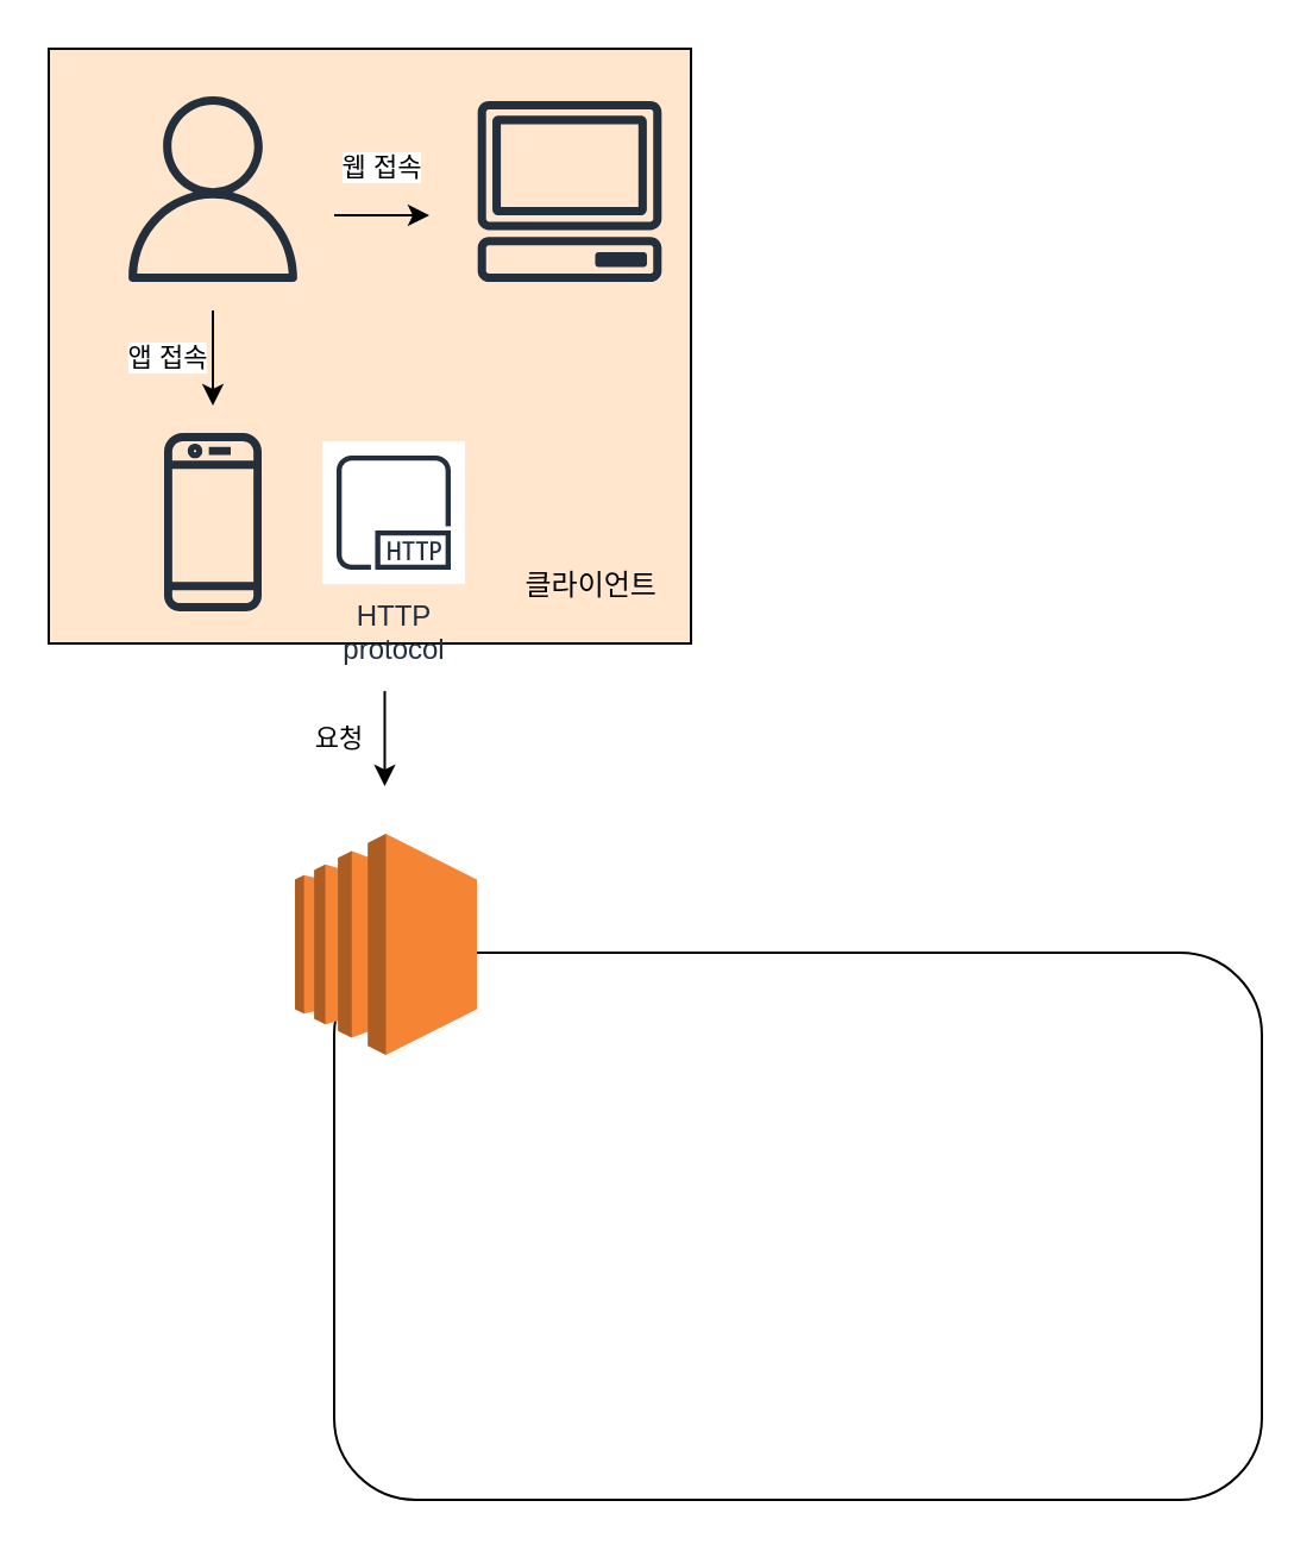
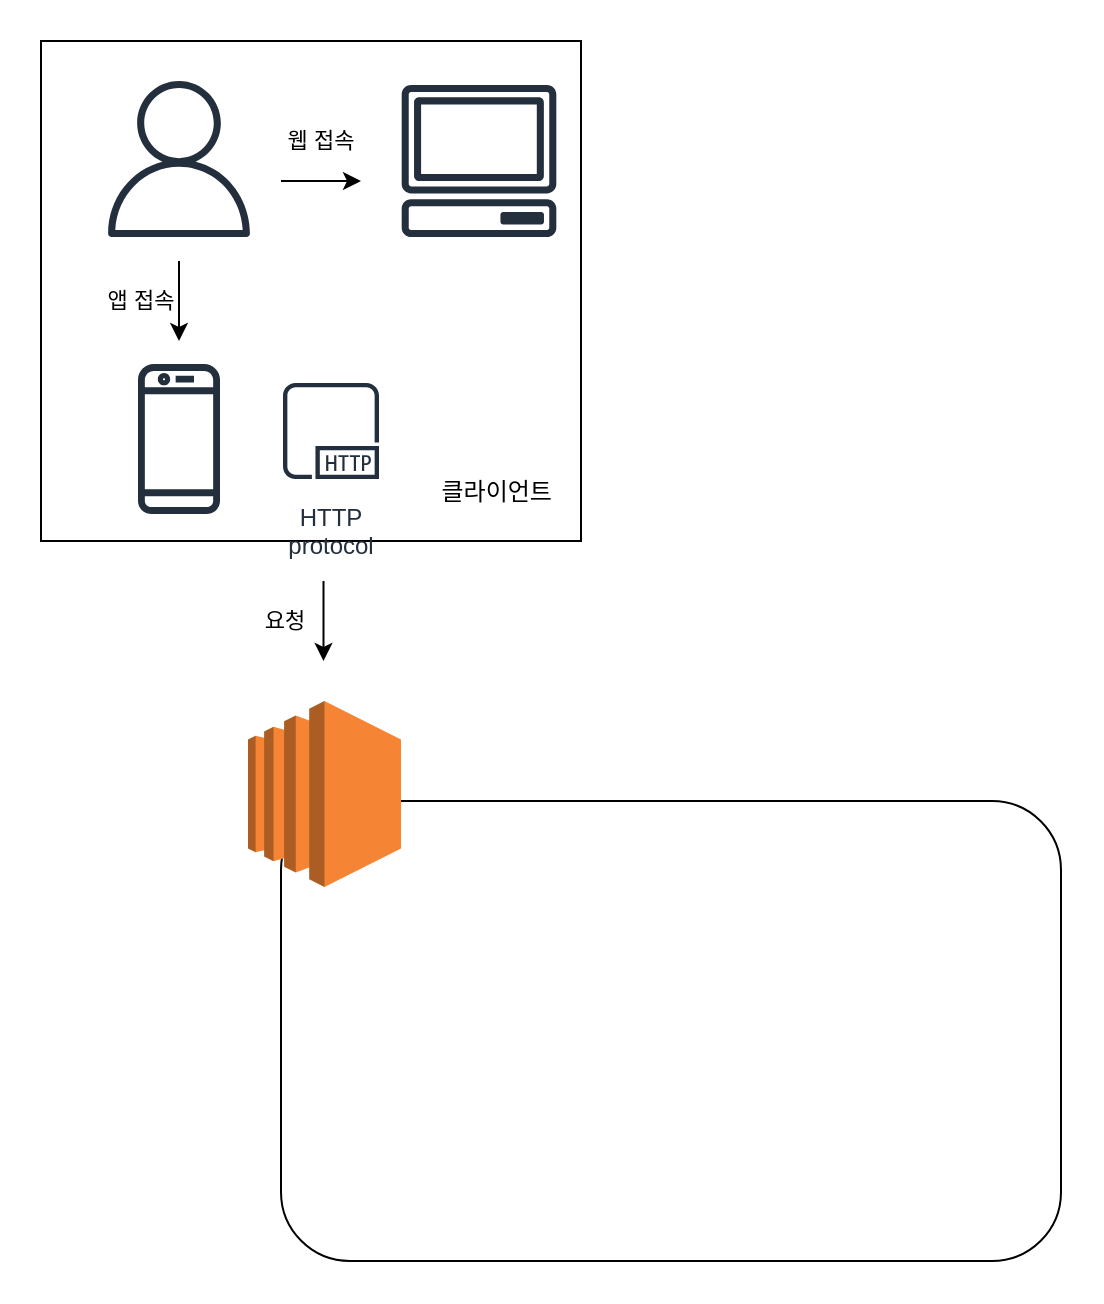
  <mxCell id="0" />
  <mxCell id="1" parent="0" />
  <mxCell id="2" value="" style="rounded=1;whiteSpace=wrap;html=1;" vertex="1" parent="1"><mxGeometry x="140" y="400" width="390" height="230" as="geometry" /></mxCell>
- <mxCell id="3" value="&lt;span style=&quot;white-space: pre;&quot;&gt;&#09;&lt;/span&gt;&lt;span style=&quot;white-space: pre;&quot;&gt;&#09;&lt;/span&gt;&lt;span style=&quot;white-space: pre;&quot;&gt;&#09;&lt;/span&gt;&lt;span style=&quot;white-space: pre;&quot;&gt;&#09;&lt;/span&gt;&lt;span style=&quot;white-space: pre;&quot;&gt;&#09;&lt;/span&gt;&lt;br&gt;&lt;br&gt;&lt;br&gt;&lt;br&gt;&lt;br&gt;&lt;br&gt;&lt;br&gt;&lt;br&gt;&lt;br&gt;&lt;br&gt;&lt;br&gt;&lt;br&gt;&lt;br&gt;&lt;br&gt;&lt;span style=&quot;white-space: pre;&quot;&gt;&#09;&lt;/span&gt;&lt;span style=&quot;white-space: pre;&quot;&gt;&#09;&lt;/span&gt;&lt;span style=&quot;white-space: pre;&quot;&gt;&#09;&lt;/span&gt;&lt;span style=&quot;white-space: pre;&quot;&gt;&#09;&lt;span style=&quot;white-space: pre;&quot;&gt;&#09;&lt;/span&gt;&lt;span style=&quot;white-space: pre;&quot;&gt;&#09;&lt;/span&gt;&lt;span style=&quot;white-space: pre;&quot;&gt;&#09;&lt;/span&gt;&lt;/span&gt;클라이언트" style="rounded=0;whiteSpace=wrap;html=1;fillColor=#ffe6cc;" vertex="1" parent="1"><mxGeometry x="20" y="20" width="270" height="250" as="geometry" /></mxCell>
+ <mxCell id="3" value="&lt;span style=&quot;white-space: pre;&quot;&gt;&#09;&lt;/span&gt;&lt;span style=&quot;white-space: pre;&quot;&gt;&#09;&lt;/span&gt;&lt;span style=&quot;white-space: pre;&quot;&gt;&#09;&lt;/span&gt;&lt;span style=&quot;white-space: pre;&quot;&gt;&#09;&lt;/span&gt;&lt;span style=&quot;white-space: pre;&quot;&gt;&#09;&lt;/span&gt;&lt;br&gt;&lt;br&gt;&lt;br&gt;&lt;br&gt;&lt;br&gt;&lt;br&gt;&lt;br&gt;&lt;br&gt;&lt;br&gt;&lt;br&gt;&lt;br&gt;&lt;br&gt;&lt;br&gt;&lt;br&gt;&lt;span style=&quot;white-space: pre;&quot;&gt;&#09;&lt;/span&gt;&lt;span style=&quot;white-space: pre;&quot;&gt;&#09;&lt;/span&gt;&lt;span style=&quot;white-space: pre;&quot;&gt;&#09;&lt;/span&gt;&lt;span style=&quot;white-space: pre;&quot;&gt;&#09;&lt;span style=&quot;white-space: pre;&quot;&gt;&#09;&lt;/span&gt;&lt;span style=&quot;white-space: pre;&quot;&gt;&#09;&lt;/span&gt;&lt;span style=&quot;white-space: pre;&quot;&gt;&#09;&lt;/span&gt;&lt;/span&gt;클라이언트" style="rounded=0;whiteSpace=wrap;html=1;" vertex="1" parent="1"><mxGeometry x="20" y="20" width="270" height="250" as="geometry" /></mxCell>
  <mxCell id="4" value="" style="sketch=0;outlineConnect=0;fontColor=#232F3E;gradientColor=none;fillColor=#232F3D;strokeColor=none;dashed=0;verticalLabelPosition=bottom;verticalAlign=top;align=center;html=1;fontSize=12;fontStyle=0;aspect=fixed;pointerEvents=1;shape=mxgraph.aws4.user;" vertex="1" parent="1"><mxGeometry x="50" y="40" width="78" height="78" as="geometry" /></mxCell>
  <mxCell id="5" value="" style="sketch=0;outlineConnect=0;fontColor=#232F3E;gradientColor=none;fillColor=#232F3D;strokeColor=none;dashed=0;verticalLabelPosition=bottom;verticalAlign=top;align=center;html=1;fontSize=12;fontStyle=0;aspect=fixed;pointerEvents=1;shape=mxgraph.aws4.mobile_client;" vertex="1" parent="1"><mxGeometry x="68.5" y="180" width="41" height="78" as="geometry" /></mxCell>
  <mxCell id="6" value="" style="sketch=0;outlineConnect=0;fontColor=#232F3E;gradientColor=none;fillColor=#232F3D;strokeColor=none;dashed=0;verticalLabelPosition=bottom;verticalAlign=top;align=center;html=1;fontSize=12;fontStyle=0;aspect=fixed;pointerEvents=1;shape=mxgraph.aws4.client;" vertex="1" parent="1"><mxGeometry x="200" y="42" width="78" height="76" as="geometry" /></mxCell>
  <mxCell id="7" value="HTTP&#10;protocol" style="sketch=0;outlineConnect=0;fontColor=#232F3E;gradientColor=none;strokeColor=#232F3E;fillColor=#ffffff;dashed=0;verticalLabelPosition=bottom;verticalAlign=top;align=center;html=1;fontSize=12;fontStyle=0;aspect=fixed;shape=mxgraph.aws4.resourceIcon;resIcon=mxgraph.aws4.http_protocol;" vertex="1" parent="1"><mxGeometry x="135" y="185" width="60" height="60" as="geometry" /></mxCell>
  <mxCell id="8" value="웹 접속" style="endArrow=classic;html=1;rounded=0;" edge="1" parent="1"><mxGeometry y="20" width="50" height="50" relative="1" as="geometry"><mxPoint x="140" y="90" as="sourcePoint" /><mxPoint x="180" y="90" as="targetPoint" /><mxPoint as="offset" /></mxGeometry></mxCell>
  <mxCell id="9" value="앱 접속" style="endArrow=classic;html=1;rounded=0;" edge="1" parent="1"><mxGeometry y="-19" width="50" height="50" relative="1" as="geometry"><mxPoint x="89" y="130" as="sourcePoint" /><mxPoint x="89" y="170" as="targetPoint" /><mxPoint as="offset" /></mxGeometry></mxCell>
  <mxCell id="10" value="" style="outlineConnect=0;dashed=0;verticalLabelPosition=bottom;verticalAlign=top;align=center;html=1;shape=mxgraph.aws3.ec2;fillColor=#F58534;gradientColor=none;" vertex="1" parent="1"><mxGeometry x="123.5" y="350" width="76.5" height="93" as="geometry" /></mxCell>
  <mxCell id="11" value="요청" style="endArrow=classic;html=1;rounded=0;" edge="1" parent="1"><mxGeometry y="-19" width="50" height="50" relative="1" as="geometry"><mxPoint x="161.25" y="290" as="sourcePoint" /><mxPoint x="161.25" y="330" as="targetPoint" /><mxPoint as="offset" /></mxGeometry></mxCell>
